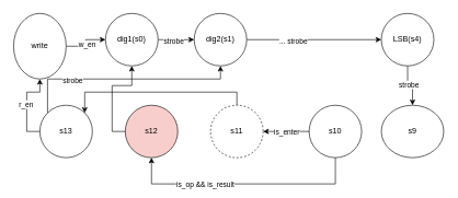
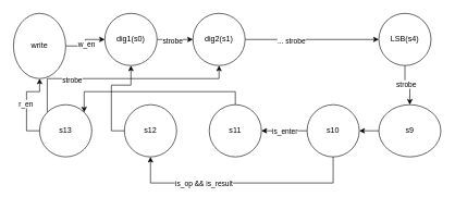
  <mxCell id="0" />
  <mxCell id="1" parent="0" />
  <mxCell id="2" style="edgeStyle=orthogonalEdgeStyle;rounded=0;orthogonalLoop=1;jettySize=auto;html=1;exitX=1;exitY=0.5;exitDx=0;exitDy=0;entryX=0;entryY=0.5;entryDx=0;entryDy=0;" parent="1" source="4" target="7" edge="1"><mxGeometry relative="1" as="geometry" /></mxCell>
  <mxCell id="3" value="w_en" style="edgeLabel;html=1;align=center;verticalAlign=middle;resizable=0;points=[];" parent="2" vertex="1" connectable="0"><mxGeometry x="-0.067" y="-1" relative="1" as="geometry"><mxPoint as="offset" /></mxGeometry></mxCell>
  <mxCell id="4" value="write" style="ellipse;whiteSpace=wrap;html=1;aspect=fixed;" parent="1" vertex="1"><mxGeometry x="20" y="20" width="80" height="100" as="geometry" /></mxCell>
  <mxCell id="5" style="edgeStyle=orthogonalEdgeStyle;rounded=0;orthogonalLoop=1;jettySize=auto;html=1;exitX=1;exitY=0.5;exitDx=0;exitDy=0;entryX=0;entryY=0.5;entryDx=0;entryDy=0;" parent="1" source="7" target="10" edge="1"><mxGeometry relative="1" as="geometry" /></mxCell>
  <mxCell id="6" value="strobe" style="edgeLabel;html=1;align=center;verticalAlign=middle;resizable=0;points=[];" parent="5" vertex="1" connectable="0"><mxGeometry x="-0.146" y="-1" relative="1" as="geometry"><mxPoint as="offset" /></mxGeometry></mxCell>
  <mxCell id="7" value="dig1(s0)" style="ellipse;whiteSpace=wrap;html=1;aspect=fixed;" parent="1" vertex="1"><mxGeometry x="160" y="20" width="80" height="80" as="geometry" /></mxCell>
  <mxCell id="8" style="edgeStyle=orthogonalEdgeStyle;rounded=0;orthogonalLoop=1;jettySize=auto;html=1;exitX=1;exitY=0.5;exitDx=0;exitDy=0;entryX=0;entryY=0.5;entryDx=0;entryDy=0;" parent="1" source="10" target="13" edge="1"><mxGeometry relative="1" as="geometry" /></mxCell>
  <mxCell id="9" value="... strobe" style="edgeLabel;html=1;align=center;verticalAlign=middle;resizable=0;points=[];" parent="8" vertex="1" connectable="0"><mxGeometry x="-0.321" y="-1" relative="1" as="geometry"><mxPoint as="offset" /></mxGeometry></mxCell>
  <mxCell id="10" value="dig2(s1)" style="ellipse;whiteSpace=wrap;html=1;aspect=fixed;" parent="1" vertex="1"><mxGeometry x="295" y="20" width="80" height="80" as="geometry" /></mxCell>
  <mxCell id="11" style="edgeStyle=orthogonalEdgeStyle;rounded=0;orthogonalLoop=1;jettySize=auto;html=1;exitX=0.5;exitY=1;exitDx=0;exitDy=0;entryX=0.5;entryY=0;entryDx=0;entryDy=0;" parent="1" source="13" target="29" edge="1"><mxGeometry relative="1" as="geometry" /></mxCell>
  <mxCell id="12" value="strobe" style="edgeLabel;html=1;align=center;verticalAlign=middle;resizable=0;points=[];" parent="11" vertex="1" connectable="0"><mxGeometry x="-0.167" y="1" relative="1" as="geometry"><mxPoint as="offset" /></mxGeometry></mxCell>
  <mxCell id="13" value="LSB(s4)" style="ellipse;whiteSpace=wrap;html=1;aspect=fixed;" parent="1" vertex="1"><mxGeometry x="580" y="20" width="80" height="80" as="geometry" /></mxCell>
  <mxCell id="14" style="edgeStyle=orthogonalEdgeStyle;rounded=0;orthogonalLoop=1;jettySize=auto;html=1;exitX=0;exitY=0.5;exitDx=0;exitDy=0;entryX=0.5;entryY=1;entryDx=0;entryDy=0;" parent="1" source="26" target="4" edge="1"><mxGeometry relative="1" as="geometry" /></mxCell>
  <mxCell id="15" value="r_en" style="edgeLabel;html=1;align=center;verticalAlign=middle;resizable=0;points=[];" parent="14" vertex="1" connectable="0"><mxGeometry x="0.03" y="2" relative="1" as="geometry"><mxPoint as="offset" /></mxGeometry></mxCell>
  <mxCell id="16" style="edgeStyle=orthogonalEdgeStyle;rounded=0;orthogonalLoop=1;jettySize=auto;html=1;exitX=0;exitY=0;exitDx=0;exitDy=0;entryX=0.5;entryY=1;entryDx=0;entryDy=0;" parent="1" source="26" target="10" edge="1"><mxGeometry relative="1" as="geometry"><Array as="points"><mxPoint x="72" y="120" /><mxPoint x="335" y="120" /></Array></mxGeometry></mxCell>
  <mxCell id="17" value="strobe" style="edgeLabel;html=1;align=center;verticalAlign=middle;resizable=0;points=[];" parent="16" vertex="1" connectable="0"><mxGeometry x="-0.461" y="-2" relative="1" as="geometry"><mxPoint as="offset" /></mxGeometry></mxCell>
  <mxCell id="18" value="s10" style="ellipse;whiteSpace=wrap;html=1;aspect=fixed;" parent="1" vertex="1"><mxGeometry x="470" y="160" width="80" height="80" as="geometry" /></mxCell>
  <mxCell id="19" style="edgeStyle=orthogonalEdgeStyle;rounded=0;orthogonalLoop=1;jettySize=auto;html=1;exitX=0.5;exitY=0;exitDx=0;exitDy=0;entryX=1;entryY=0;entryDx=0;entryDy=0;" parent="1" source="20" target="26" edge="1"><mxGeometry relative="1" as="geometry"><Array as="points"><mxPoint x="360" y="140" /><mxPoint x="128" y="140" /></Array></mxGeometry></mxCell>
- <mxCell id="20" value="s11" style="ellipse;whiteSpace=wrap;html=1;aspect=fixed;dashed=1;" parent="1" vertex="1"><mxGeometry x="320" y="160" width="80" height="80" as="geometry" /></mxCell>
+ <mxCell id="20" value="s11" style="ellipse;whiteSpace=wrap;html=1;aspect=fixed;" parent="1" vertex="1"><mxGeometry x="320" y="160" width="80" height="80" as="geometry" /></mxCell>
  <mxCell id="21" style="edgeStyle=orthogonalEdgeStyle;rounded=0;orthogonalLoop=1;jettySize=auto;html=1;exitX=0;exitY=0.5;exitDx=0;exitDy=0;entryX=1;entryY=0.5;entryDx=0;entryDy=0;" parent="1" source="18" target="20" edge="1"><mxGeometry relative="1" as="geometry" /></mxCell>
  <mxCell id="22" value="is_enter" style="edgeLabel;html=1;align=center;verticalAlign=middle;resizable=0;points=[];" parent="21" vertex="1" connectable="0"><mxGeometry x="0.001" y="1" relative="1" as="geometry"><mxPoint as="offset" /></mxGeometry></mxCell>
- <mxCell id="23" value="s12" style="ellipse;whiteSpace=wrap;html=1;aspect=fixed;fillColor=#f8cecc;" parent="1" vertex="1"><mxGeometry x="190" y="160" width="80" height="80" as="geometry" /></mxCell>
+ <mxCell id="23" value="s12" style="ellipse;whiteSpace=wrap;html=1;aspect=fixed;" parent="1" vertex="1"><mxGeometry x="190" y="160" width="80" height="80" as="geometry" /></mxCell>
  <mxCell id="24" style="edgeStyle=orthogonalEdgeStyle;rounded=0;orthogonalLoop=1;jettySize=auto;html=1;exitX=0.5;exitY=1;exitDx=0;exitDy=0;entryX=0.5;entryY=1;entryDx=0;entryDy=0;" parent="1" source="18" target="23" edge="1"><mxGeometry relative="1" as="geometry"><Array as="points"><mxPoint x="510" y="280" /><mxPoint x="230" y="280" /></Array></mxGeometry></mxCell>
  <mxCell id="25" value="is_op &amp;amp;&amp;amp; is_result" style="edgeLabel;html=1;align=center;verticalAlign=middle;resizable=0;points=[];" parent="24" vertex="1" connectable="0"><mxGeometry x="0.33" relative="1" as="geometry"><mxPoint as="offset" /></mxGeometry></mxCell>
  <mxCell id="26" value="s13" style="ellipse;whiteSpace=wrap;html=1;aspect=fixed;" parent="1" vertex="1"><mxGeometry x="60" y="160" width="80" height="80" as="geometry" /></mxCell>
  <mxCell id="27" style="edgeStyle=orthogonalEdgeStyle;rounded=0;orthogonalLoop=1;jettySize=auto;html=1;exitX=0;exitY=0.5;exitDx=0;exitDy=0;" parent="1" source="23" target="7" edge="1"><mxGeometry relative="1" as="geometry" /></mxCell>
+ <mxCell id="28" style="edgeStyle=orthogonalEdgeStyle;rounded=0;orthogonalLoop=1;jettySize=auto;html=1;exitX=0;exitY=0.5;exitDx=0;exitDy=0;entryX=1;entryY=0.5;entryDx=0;entryDy=0;" parent="1" source="29" target="18" edge="1"><mxGeometry relative="1" as="geometry" /></mxCell>
  <mxCell id="29" value="s9" style="ellipse;whiteSpace=wrap;html=1;aspect=fixed;" parent="1" vertex="1"><mxGeometry x="580" y="160" width="95" height="80" as="geometry" /></mxCell>
